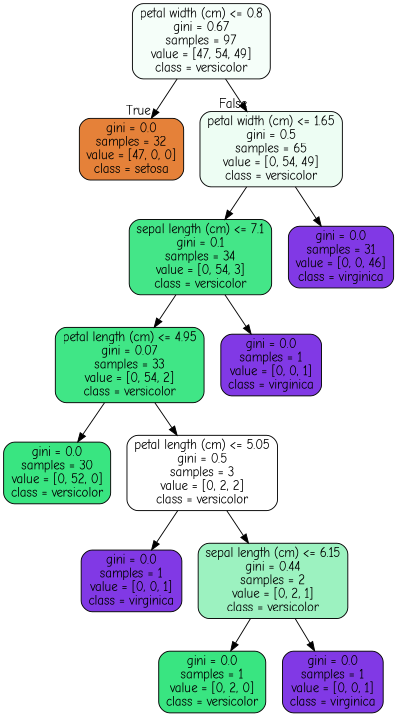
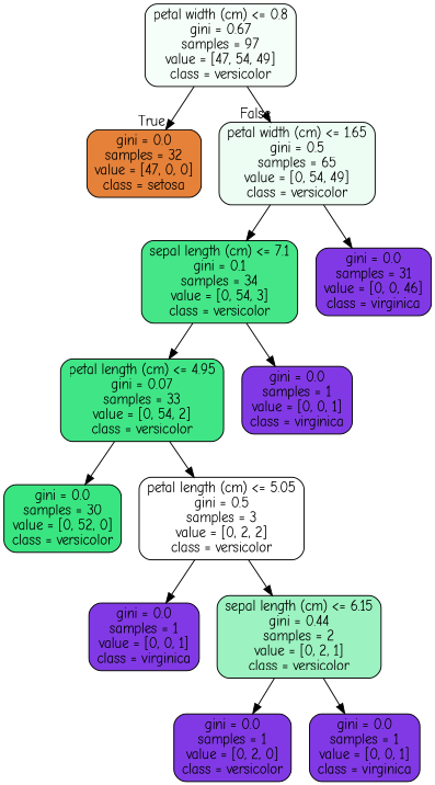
  digraph {
    fontname="Comic Neue"
    node [color=black fillcolor="#8139e5" fontname="Comic Neue" shape=box style="filled, rounded"]
    edge [fontname="Comic Neue"]
    n1 [fillcolor="#f5fef9" label="petal width (cm) <= 0.8\ngini = 0.67\nsamples = 97\nvalue = [47, 54, 49]\nclass = versicolor"]
    n2 [fillcolor="#e58139" label="gini = 0.0\nsamples = 32\nvalue = [47, 0, 0]\nclass = setosa"]
    n3 [fillcolor="#edfdf3" label="petal width (cm) <= 1.65\ngini = 0.5\nsamples = 65\nvalue = [0, 54, 49]\nclass = versicolor"]
    n4 [fillcolor="#44e688" label="sepal length (cm) <= 7.1\ngini = 0.1\nsamples = 34\nvalue = [0, 54, 3]\nclass = versicolor"]
    n5 [label="gini = 0.0\nsamples = 31\nvalue = [0, 0, 46]\nclass = virginica"]
    n6 [fillcolor="#40e686" label="petal length (cm) <= 4.95\ngini = 0.07\nsamples = 33\nvalue = [0, 54, 2]\nclass = versicolor"]
    n7 [label="gini = 0.0\nsamples = 1\nvalue = [0, 0, 1]\nclass = virginica"]
    n8 [fillcolor="#39e581" label="gini = 0.0\nsamples = 30\nvalue = [0, 52, 0]\nclass = versicolor"]
    n9 [fillcolor="#ffffff" label="petal length (cm) <= 5.05\ngini = 0.5\nsamples = 3\nvalue = [0, 2, 2]\nclass = versicolor"]
    n10 [label="gini = 0.0\nsamples = 1\nvalue = [0, 0, 1]\nclass = virginica"]
    n11 [fillcolor="#9cf2c0" label="sepal length (cm) <= 6.15\ngini = 0.44\nsamples = 2\nvalue = [0, 2, 1]\nclass = versicolor"]
-   n12 [fillcolor="#39e581" label="gini = 0.0\nsamples = 1\nvalue = [0, 2, 0]\nclass = versicolor"]
+   n12 [label="gini = 0.0\nsamples = 1\nvalue = [0, 2, 0]\nclass = versicolor"]
    n13 [label="gini = 0.0\nsamples = 1\nvalue = [0, 0, 1]\nclass = virginica"]
    n1 -> n2 [headlabel=True labelangle=45 labeldistance=2.5]
    n1 -> n3 [headlabel=False labelangle=-45 labeldistance=2.5]
    n3 -> n4
    n3 -> n5
    n4 -> n6
    n4 -> n7
    n6 -> n8
    n6 -> n9
    n9 -> n10
    n9 -> n11
    n11 -> n12
    n11 -> n13
  }
